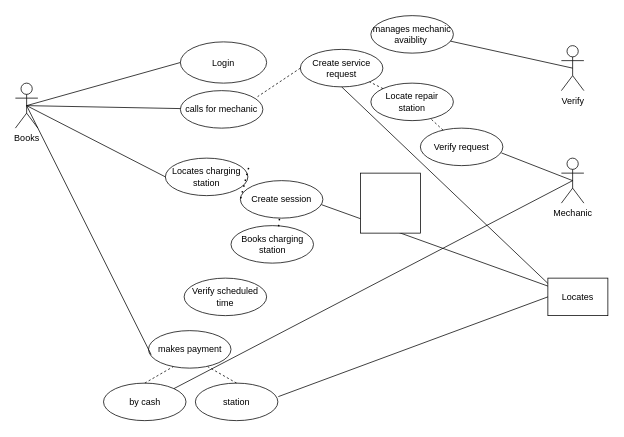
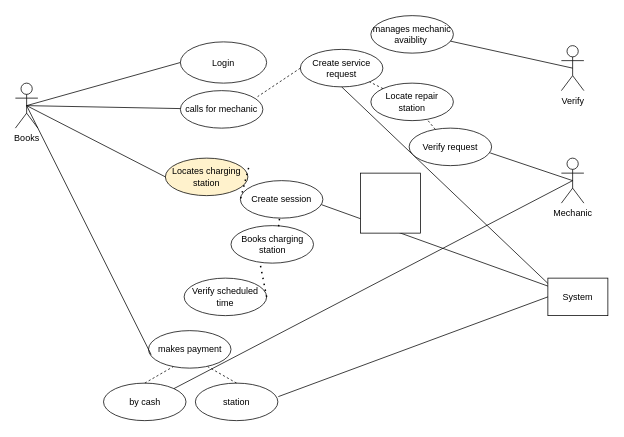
  <mxCell id="0" />
  <mxCell id="1" parent="0" />
- <mxCell id="2" value="Locates" style="rounded=0;whiteSpace=wrap;html=1;" vertex="1" parent="1"><mxGeometry x="730" y="370" width="80" height="50" as="geometry" /></mxCell>
+ <mxCell id="2" value="System" style="rounded=0;whiteSpace=wrap;html=1;" vertex="1" parent="1"><mxGeometry x="730" y="370" width="80" height="50" as="geometry" /></mxCell>
  <mxCell id="3" value="Mechanic" style="shape=umlActor;verticalLabelPosition=bottom;verticalAlign=top;html=1;outlineConnect=0;container=1;" vertex="1" parent="1"><mxGeometry x="748" y="210" width="30" height="60" as="geometry" /></mxCell>
  <mxCell id="4" value="Verify" style="shape=umlActor;verticalLabelPosition=bottom;verticalAlign=top;html=1;outlineConnect=0;" vertex="1" parent="1"><mxGeometry x="748" y="60" width="30" height="60" as="geometry" /></mxCell>
  <mxCell id="5" value="Books" style="shape=umlActor;verticalLabelPosition=bottom;verticalAlign=top;html=1;outlineConnect=0;" vertex="1" parent="1"><mxGeometry x="20" y="110" width="30" height="60" as="geometry" /></mxCell>
  <mxCell id="6" value="calls for mechanic" style="ellipse;whiteSpace=wrap;html=1;" vertex="1" parent="1"><mxGeometry x="240" y="120" width="110" height="50" as="geometry" /></mxCell>
  <mxCell id="7" value="Books charging station" style="ellipse;whiteSpace=wrap;html=1;" vertex="1" parent="1"><mxGeometry x="307.5" y="300" width="110" height="50" as="geometry" /></mxCell>
- <mxCell id="8" value="Locates charging station" style="ellipse;whiteSpace=wrap;html=1;" vertex="1" parent="1"><mxGeometry x="220" y="210" width="110" height="50" as="geometry" /></mxCell>
+ <mxCell id="8" value="Locates charging station" style="ellipse;whiteSpace=wrap;html=1;fillColor=#fff2cc;" vertex="1" parent="1"><mxGeometry x="220" y="210" width="110" height="50" as="geometry" /></mxCell>
  <mxCell id="9" value="" style="endArrow=none;html=1;rounded=0;exitX=0.5;exitY=0.5;exitDx=0;exitDy=0;exitPerimeter=0;" edge="1" parent="1" source="5" target="6"><mxGeometry width="50" height="50" relative="1" as="geometry"><mxPoint x="470" y="340" as="sourcePoint" /><mxPoint x="520" y="290" as="targetPoint" /></mxGeometry></mxCell>
  <mxCell id="10" value="" style="endArrow=none;html=1;rounded=0;exitX=0.5;exitY=0.5;exitDx=0;exitDy=0;exitPerimeter=0;entryX=0;entryY=0.5;entryDx=0;entryDy=0;" edge="1" parent="1" source="5" target="8"><mxGeometry width="50" height="50" relative="1" as="geometry"><mxPoint x="215" y="155" as="sourcePoint" /><mxPoint x="330" y="155" as="targetPoint" /></mxGeometry></mxCell>
  <mxCell id="11" value="Login" style="ellipse;whiteSpace=wrap;html=1;" vertex="1" parent="1"><mxGeometry x="240" y="55" width="115" height="55" as="geometry" /></mxCell>
  <mxCell id="12" value="" style="endArrow=none;html=1;rounded=0;entryX=0;entryY=0.5;entryDx=0;entryDy=0;exitX=0.5;exitY=0.5;exitDx=0;exitDy=0;exitPerimeter=0;" edge="1" parent="1" source="5" target="11"><mxGeometry width="50" height="50" relative="1" as="geometry"><mxPoint x="200" y="140" as="sourcePoint" /><mxPoint x="520" y="290" as="targetPoint" /></mxGeometry></mxCell>
  <mxCell id="13" value="makes payment" style="ellipse;whiteSpace=wrap;html=1;" vertex="1" parent="1"><mxGeometry x="197.5" y="440" width="110" height="50" as="geometry" /></mxCell>
  <mxCell id="14" value="" style="endArrow=none;html=1;rounded=0;exitX=0.5;exitY=0.5;exitDx=0;exitDy=0;exitPerimeter=0;entryX=0.032;entryY=0.64;entryDx=0;entryDy=0;entryPerimeter=0;" edge="1" parent="1" source="5" target="13"><mxGeometry width="50" height="50" relative="1" as="geometry"><mxPoint x="470" y="350" as="sourcePoint" /><mxPoint x="520" y="300" as="targetPoint" /></mxGeometry></mxCell>
  <mxCell id="15" value="Create session" style="ellipse;whiteSpace=wrap;html=1;" vertex="1" parent="1"><mxGeometry x="320" y="240" width="110" height="50" as="geometry" /></mxCell>
  <mxCell id="16" value="" style="endArrow=none;html=1;rounded=0;exitX=0.982;exitY=0.64;exitDx=0;exitDy=0;exitPerimeter=0;" edge="1" parent="1" source="15" target="2"><mxGeometry width="50" height="50" relative="1" as="geometry"><mxPoint x="470" y="360" as="sourcePoint" /><mxPoint x="520" y="310" as="targetPoint" /></mxGeometry></mxCell>
  <mxCell id="17" value="" style="endArrow=none;dashed=1;html=1;dashPattern=1 3;strokeWidth=2;rounded=0;entryX=0;entryY=0.5;entryDx=0;entryDy=0;exitX=1.009;exitY=0.26;exitDx=0;exitDy=0;exitPerimeter=0;" edge="1" parent="1" source="8" target="15"><mxGeometry width="50" height="50" relative="1" as="geometry"><mxPoint x="470" y="360" as="sourcePoint" /><mxPoint x="520" y="310" as="targetPoint" /></mxGeometry></mxCell>
  <mxCell id="18" value="" style="endArrow=none;dashed=1;html=1;dashPattern=1 3;strokeWidth=2;rounded=0;exitX=0.577;exitY=0.02;exitDx=0;exitDy=0;exitPerimeter=0;" edge="1" parent="1" source="7" target="15"><mxGeometry width="50" height="50" relative="1" as="geometry"><mxPoint x="470" y="360" as="sourcePoint" /><mxPoint x="520" y="310" as="targetPoint" /></mxGeometry></mxCell>
  <mxCell id="19" value="by cash" style="ellipse;whiteSpace=wrap;html=1;" vertex="1" parent="1"><mxGeometry x="137.5" y="510" width="110" height="50" as="geometry" /></mxCell>
  <mxCell id="20" value="station" style="ellipse;whiteSpace=wrap;html=1;" vertex="1" parent="1"><mxGeometry x="260" y="510" width="110" height="50" as="geometry" /></mxCell>
  <mxCell id="21" value="" style="endArrow=none;dashed=1;html=1;rounded=0;exitX=0.5;exitY=0;exitDx=0;exitDy=0;entryX=0.3;entryY=0.96;entryDx=0;entryDy=0;entryPerimeter=0;" edge="1" parent="1" source="19" target="13"><mxGeometry width="50" height="50" relative="1" as="geometry"><mxPoint x="417.5" y="470" as="sourcePoint" /><mxPoint x="467.5" y="420" as="targetPoint" /></mxGeometry></mxCell>
  <mxCell id="22" value="" style="endArrow=none;dashed=1;html=1;rounded=0;exitX=0.5;exitY=0;exitDx=0;exitDy=0;entryX=0.718;entryY=0.96;entryDx=0;entryDy=0;entryPerimeter=0;" edge="1" parent="1" source="20" target="13"><mxGeometry width="50" height="50" relative="1" as="geometry"><mxPoint x="417.5" y="470" as="sourcePoint" /><mxPoint x="467.5" y="420" as="targetPoint" /></mxGeometry></mxCell>
  <mxCell id="23" value="" style="endArrow=none;html=1;rounded=0;exitX=1.005;exitY=0.36;exitDx=0;exitDy=0;exitPerimeter=0;entryX=0;entryY=0.5;entryDx=0;entryDy=0;" edge="1" parent="1" source="20" target="2"><mxGeometry width="50" height="50" relative="1" as="geometry"><mxPoint x="470" y="360" as="sourcePoint" /><mxPoint x="520" y="310" as="targetPoint" /></mxGeometry></mxCell>
  <mxCell id="24" value="" style="endArrow=none;html=1;rounded=0;exitX=1;exitY=0;exitDx=0;exitDy=0;entryX=0.5;entryY=0.5;entryDx=0;entryDy=0;entryPerimeter=0;" edge="1" parent="1" source="19" target="3"><mxGeometry width="50" height="50" relative="1" as="geometry"><mxPoint x="470" y="360" as="sourcePoint" /><mxPoint x="520" y="310" as="targetPoint" /></mxGeometry></mxCell>
  <mxCell id="25" value="Verify scheduled time" style="ellipse;whiteSpace=wrap;html=1;" vertex="1" parent="1"><mxGeometry x="245" y="370" width="110" height="50" as="geometry" /></mxCell>
+ <mxCell id="26" value="" style="endArrow=none;dashed=1;html=1;dashPattern=1 3;strokeWidth=2;rounded=0;exitX=1;exitY=0.5;exitDx=0;exitDy=0;entryX=0.355;entryY=1.04;entryDx=0;entryDy=0;entryPerimeter=0;" edge="1" parent="1" source="25" target="7"><mxGeometry width="50" height="50" relative="1" as="geometry"><mxPoint x="470" y="350" as="sourcePoint" /><mxPoint x="520" y="300" as="targetPoint" /></mxGeometry></mxCell>
  <mxCell id="27" value="Create service request" style="ellipse;whiteSpace=wrap;html=1;" vertex="1" parent="1"><mxGeometry x="400" y="65" width="110" height="50" as="geometry" /></mxCell>
  <mxCell id="28" value="Locate repair station" style="ellipse;whiteSpace=wrap;html=1;" vertex="1" parent="1"><mxGeometry x="494" y="110" width="110" height="50" as="geometry" /></mxCell>
  <mxCell id="29" value="" style="endArrow=none;dashed=1;html=1;rounded=0;exitX=0;exitY=0;exitDx=0;exitDy=0;" edge="1" parent="1" source="28" target="27"><mxGeometry width="50" height="50" relative="1" as="geometry"><mxPoint x="470" y="340" as="sourcePoint" /><mxPoint x="520" y="290" as="targetPoint" /></mxGeometry></mxCell>
  <mxCell id="30" value="" style="endArrow=none;dashed=1;html=1;rounded=0;entryX=0.936;entryY=0.16;entryDx=0;entryDy=0;entryPerimeter=0;exitX=0;exitY=0.5;exitDx=0;exitDy=0;" edge="1" parent="1" source="27" target="6"><mxGeometry width="50" height="50" relative="1" as="geometry"><mxPoint x="470" y="340" as="sourcePoint" /><mxPoint x="520" y="290" as="targetPoint" /></mxGeometry></mxCell>
  <mxCell id="31" value="" style="endArrow=none;html=1;rounded=0;exitX=0;exitY=0.14;exitDx=0;exitDy=0;exitPerimeter=0;entryX=0.5;entryY=1;entryDx=0;entryDy=0;" edge="1" parent="1" source="2" target="27"><mxGeometry width="50" height="50" relative="1" as="geometry"><mxPoint x="470" y="340" as="sourcePoint" /><mxPoint x="460" y="140" as="targetPoint" /></mxGeometry></mxCell>
- <mxCell id="32" value="Verify request" style="ellipse;whiteSpace=wrap;html=1;" vertex="1" parent="1"><mxGeometry x="560" y="170" width="110" height="50" as="geometry" /></mxCell>
+ <mxCell id="32" value="Verify request" style="ellipse;whiteSpace=wrap;html=1;" vertex="1" parent="1"><mxGeometry x="545" y="170" width="110" height="50" as="geometry" /></mxCell>
  <mxCell id="33" value="" style="endArrow=none;html=1;rounded=0;entryX=0.5;entryY=0.5;entryDx=0;entryDy=0;entryPerimeter=0;exitX=0.982;exitY=0.66;exitDx=0;exitDy=0;exitPerimeter=0;" edge="1" parent="1" source="32" target="3"><mxGeometry width="50" height="50" relative="1" as="geometry"><mxPoint x="470" y="350" as="sourcePoint" /><mxPoint x="520" y="300" as="targetPoint" /></mxGeometry></mxCell>
  <mxCell id="34" value="" style="endArrow=none;dashed=1;html=1;rounded=0;" edge="1" parent="1" source="32" target="28"><mxGeometry width="50" height="50" relative="1" as="geometry"><mxPoint x="470" y="350" as="sourcePoint" /><mxPoint x="520" y="300" as="targetPoint" /></mxGeometry></mxCell>
  <mxCell id="35" value="manages mechanic avaiblity&amp;nbsp;" style="ellipse;whiteSpace=wrap;html=1;" vertex="1" parent="1"><mxGeometry x="494" y="20" width="110" height="50" as="geometry" /></mxCell>
  <mxCell id="36" value="" style="endArrow=none;html=1;rounded=0;entryX=0.5;entryY=0.5;entryDx=0;entryDy=0;entryPerimeter=0;exitX=0.964;exitY=0.68;exitDx=0;exitDy=0;exitPerimeter=0;" edge="1" parent="1" source="35" target="4"><mxGeometry width="50" height="50" relative="1" as="geometry"><mxPoint x="490" y="190" as="sourcePoint" /><mxPoint x="540" y="140" as="targetPoint" /></mxGeometry></mxCell>
  <mxCell id="37" value="" style="whiteSpace=wrap;html=1;aspect=fixed;" vertex="1" parent="1"><mxGeometry x="480" y="230" width="80" height="80" as="geometry" /></mxCell>
